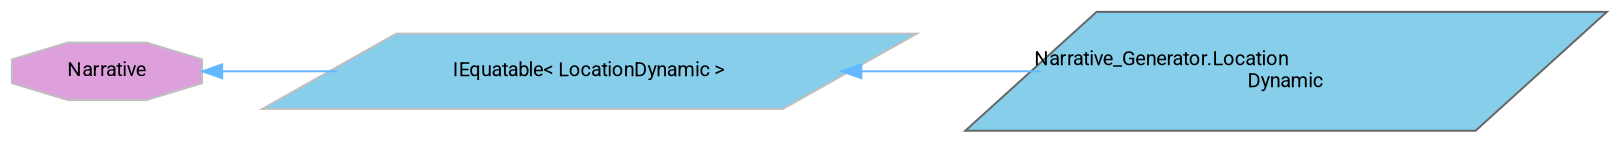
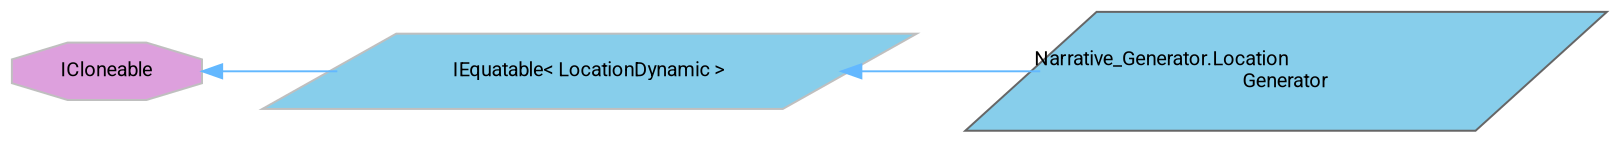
  digraph {
    fontname=Roboto
    rankdir=LR
    node [color=grey75 fillcolor=skyblue fontname=Roboto fontsize=10 shape=parallelogram style=filled]
    edge [color=steelblue1 dir=back fontname=Roboto fontsize=10 labelfontname=Helvetica labelfontsize=10 style=solid]
-   n1 [color=gray40 fontcolor=black height=0.2 label="Narrative_Generator.Location\lDynamic" width=0.4]
-   n2 [fillcolor=plum height=0.2 label=Narrative shape=octagon width=0.4]
+   n1 [color=gray40 fontcolor=black height=0.2 label="Narrative_Generator.Location\lGenerator" width=0.4]
+   n2 [fillcolor=plum height=0.2 label=ICloneable shape=octagon width=0.4]
    n3 [height=0.2 label="IEquatable\< LocationDynamic \>" width=0.4]
    n2 -> n3
    n3 -> n1
  }
